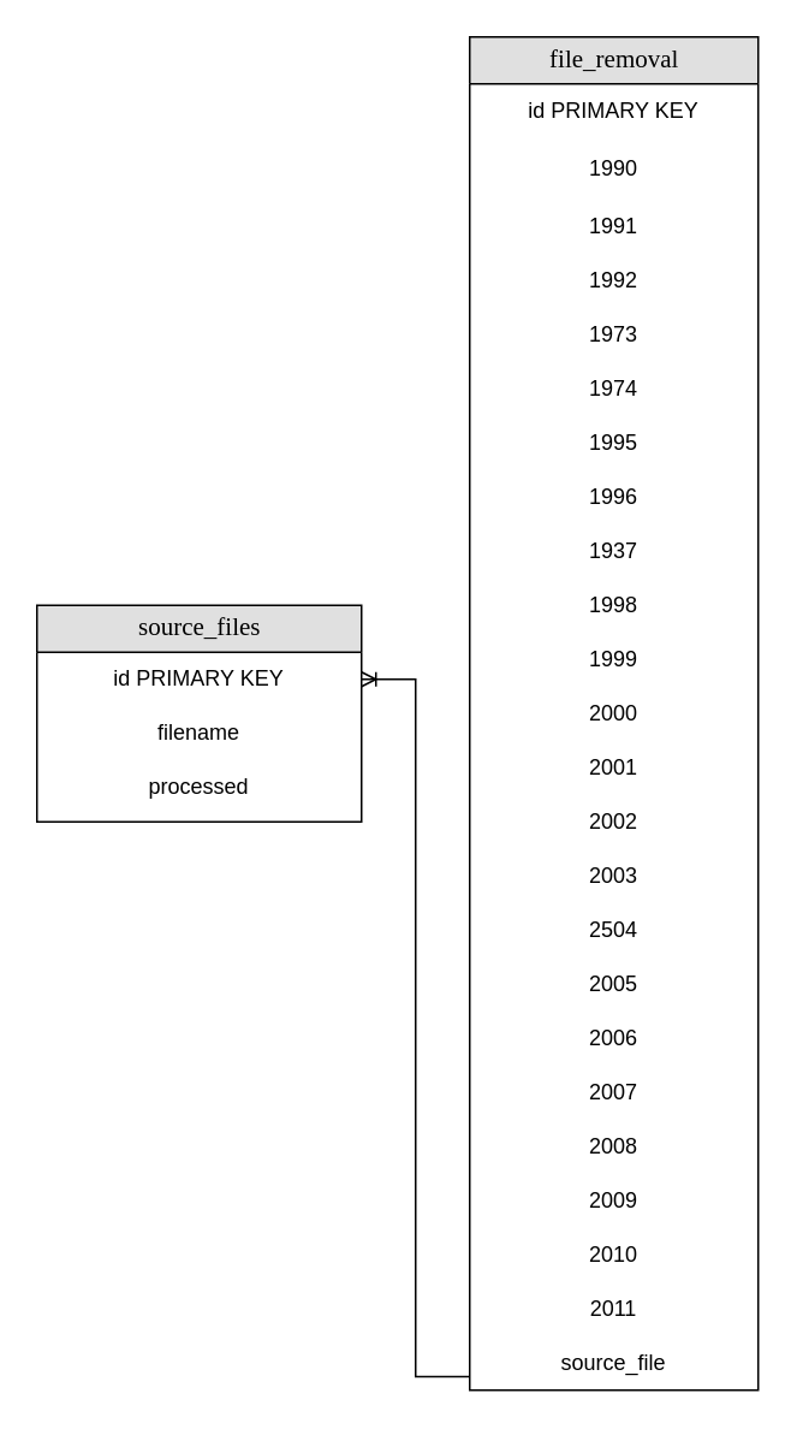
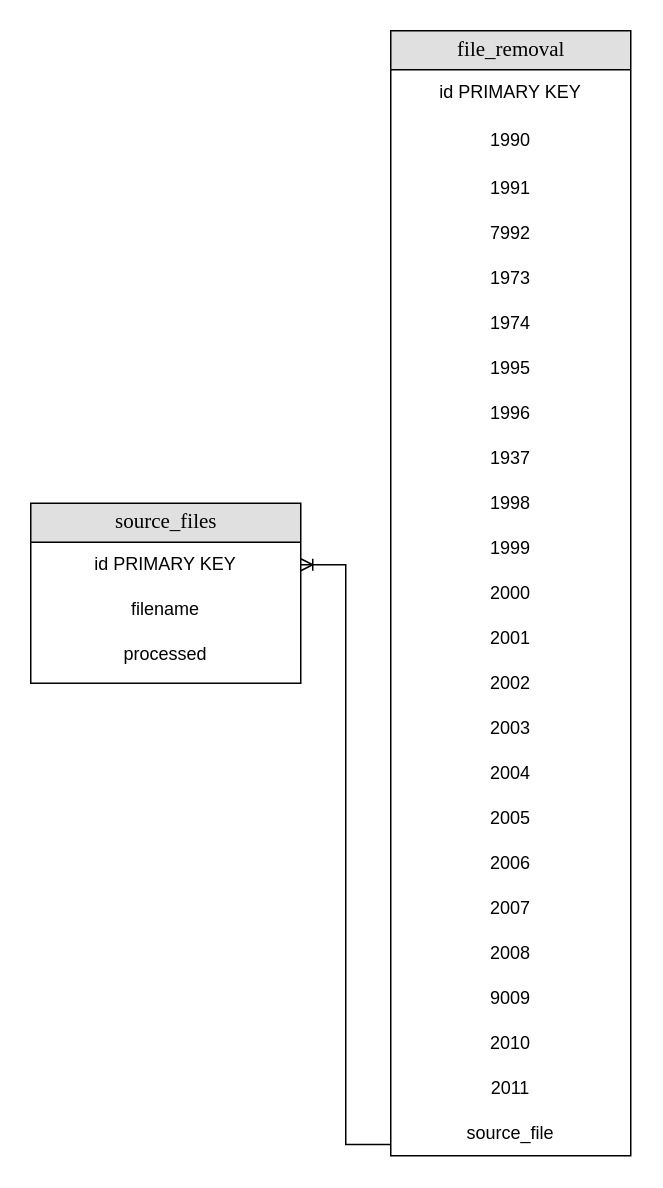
  <mxCell id="0" />
  <mxCell id="1" parent="0" />
  <mxCell id="2" value="file_removal" style="swimlane;html=1;fontStyle=0;childLayout=stackLayout;horizontal=1;startSize=26;fillColor=#e0e0e0;horizontalStack=0;resizeParent=1;resizeLast=0;collapsible=1;marginBottom=0;swimlaneFillColor=#ffffff;align=center;rounded=0;shadow=0;comic=0;labelBackgroundColor=none;strokeWidth=1;fontFamily=Verdana;fontSize=14" parent="1" vertex="1"><mxGeometry x="260" width="160" height="750" as="geometry" y="20" /></mxCell>
  <mxCell id="3" value="id PRIMARY KEY" style="text;html=1;strokeColor=none;fillColor=none;align=center;verticalAlign=middle;whiteSpace=wrap;rounded=0;" vertex="1" parent="2"><mxGeometry y="26" width="160" height="30" as="geometry" /></mxCell>
  <mxCell id="4" value="1990" style="text;html=1;strokeColor=none;fillColor=none;align=center;verticalAlign=middle;whiteSpace=wrap;rounded=0;" vertex="1" parent="2"><mxGeometry y="56" width="160" height="34" as="geometry" /></mxCell>
  <mxCell id="5" value="1991" style="text;html=1;strokeColor=none;fillColor=none;align=center;verticalAlign=middle;whiteSpace=wrap;rounded=0;" vertex="1" parent="2"><mxGeometry y="90" width="160" height="30" as="geometry" /></mxCell>
- <mxCell id="6" value="1992" style="text;html=1;strokeColor=none;fillColor=none;align=center;verticalAlign=middle;whiteSpace=wrap;rounded=0;" vertex="1" parent="2"><mxGeometry y="120" width="160" height="30" as="geometry" /></mxCell>
+ <mxCell id="6" value="7992" style="text;html=1;strokeColor=none;fillColor=none;align=center;verticalAlign=middle;whiteSpace=wrap;rounded=0;" vertex="1" parent="2"><mxGeometry y="120" width="160" height="30" as="geometry" /></mxCell>
  <mxCell id="7" value="1973" style="text;html=1;strokeColor=none;fillColor=none;align=center;verticalAlign=middle;whiteSpace=wrap;rounded=0;" vertex="1" parent="2"><mxGeometry y="150" width="160" height="30" as="geometry" /></mxCell>
  <mxCell id="8" value="1974" style="text;html=1;strokeColor=none;fillColor=none;align=center;verticalAlign=middle;whiteSpace=wrap;rounded=0;" vertex="1" parent="2"><mxGeometry y="180" width="160" height="30" as="geometry" /></mxCell>
  <mxCell id="9" value="1995" style="text;html=1;strokeColor=none;fillColor=none;align=center;verticalAlign=middle;whiteSpace=wrap;rounded=0;" vertex="1" parent="2"><mxGeometry y="210" width="160" height="30" as="geometry" /></mxCell>
  <mxCell id="10" value="1996" style="text;html=1;strokeColor=none;fillColor=none;align=center;verticalAlign=middle;whiteSpace=wrap;rounded=0;" vertex="1" parent="2"><mxGeometry y="240" width="160" height="30" as="geometry" /></mxCell>
  <mxCell id="11" value="1937" style="text;html=1;strokeColor=none;fillColor=none;align=center;verticalAlign=middle;whiteSpace=wrap;rounded=0;" vertex="1" parent="2"><mxGeometry y="270" width="160" height="30" as="geometry" /></mxCell>
  <mxCell id="12" value="1998" style="text;html=1;strokeColor=none;fillColor=none;align=center;verticalAlign=middle;whiteSpace=wrap;rounded=0;" vertex="1" parent="2"><mxGeometry y="300" width="160" height="30" as="geometry" /></mxCell>
  <mxCell id="13" value="1999" style="text;html=1;strokeColor=none;fillColor=none;align=center;verticalAlign=middle;whiteSpace=wrap;rounded=0;" vertex="1" parent="2"><mxGeometry y="330" width="160" height="30" as="geometry" /></mxCell>
  <mxCell id="14" value="2000" style="text;html=1;strokeColor=none;fillColor=none;align=center;verticalAlign=middle;whiteSpace=wrap;rounded=0;" vertex="1" parent="2"><mxGeometry y="360" width="160" height="30" as="geometry" /></mxCell>
  <mxCell id="15" value="2001" style="text;html=1;strokeColor=none;fillColor=none;align=center;verticalAlign=middle;whiteSpace=wrap;rounded=0;" vertex="1" parent="2"><mxGeometry y="390" width="160" height="30" as="geometry" /></mxCell>
  <mxCell id="16" value="2002" style="text;html=1;strokeColor=none;fillColor=none;align=center;verticalAlign=middle;whiteSpace=wrap;rounded=0;" vertex="1" parent="2"><mxGeometry y="420" width="160" height="30" as="geometry" /></mxCell>
  <mxCell id="17" value="2003" style="text;html=1;strokeColor=none;fillColor=none;align=center;verticalAlign=middle;whiteSpace=wrap;rounded=0;" vertex="1" parent="2"><mxGeometry y="450" width="160" height="30" as="geometry" /></mxCell>
- <mxCell id="18" value="2504" style="text;html=1;strokeColor=none;fillColor=none;align=center;verticalAlign=middle;whiteSpace=wrap;rounded=0;" vertex="1" parent="2"><mxGeometry y="480" width="160" height="30" as="geometry" /></mxCell>
+ <mxCell id="18" value="2004" style="text;html=1;strokeColor=none;fillColor=none;align=center;verticalAlign=middle;whiteSpace=wrap;rounded=0;" vertex="1" parent="2"><mxGeometry y="480" width="160" height="30" as="geometry" /></mxCell>
  <mxCell id="19" value="2005" style="text;html=1;strokeColor=none;fillColor=none;align=center;verticalAlign=middle;whiteSpace=wrap;rounded=0;" vertex="1" parent="2"><mxGeometry y="510" width="160" height="30" as="geometry" /></mxCell>
  <mxCell id="20" value="2006" style="text;html=1;strokeColor=none;fillColor=none;align=center;verticalAlign=middle;whiteSpace=wrap;rounded=0;" vertex="1" parent="2"><mxGeometry y="540" width="160" height="30" as="geometry" /></mxCell>
  <mxCell id="21" value="2007" style="text;html=1;strokeColor=none;fillColor=none;align=center;verticalAlign=middle;whiteSpace=wrap;rounded=0;" vertex="1" parent="2"><mxGeometry y="570" width="160" height="30" as="geometry" /></mxCell>
  <mxCell id="22" value="2008" style="text;html=1;strokeColor=none;fillColor=none;align=center;verticalAlign=middle;whiteSpace=wrap;rounded=0;" vertex="1" parent="2"><mxGeometry y="600" width="160" height="30" as="geometry" /></mxCell>
- <mxCell id="23" value="2009" style="text;html=1;strokeColor=none;fillColor=none;align=center;verticalAlign=middle;whiteSpace=wrap;rounded=0;" vertex="1" parent="2"><mxGeometry y="630" width="160" height="30" as="geometry" /></mxCell>
+ <mxCell id="23" value="9009" style="text;html=1;strokeColor=none;fillColor=none;align=center;verticalAlign=middle;whiteSpace=wrap;rounded=0;" vertex="1" parent="2"><mxGeometry y="630" width="160" height="30" as="geometry" /></mxCell>
  <mxCell id="24" value="2010" style="text;html=1;strokeColor=none;fillColor=none;align=center;verticalAlign=middle;whiteSpace=wrap;rounded=0;" vertex="1" parent="2"><mxGeometry y="660" width="160" height="30" as="geometry" /></mxCell>
  <mxCell id="25" value="2011" style="text;html=1;strokeColor=none;fillColor=none;align=center;verticalAlign=middle;whiteSpace=wrap;rounded=0;" vertex="1" parent="2"><mxGeometry y="690" width="160" height="30" as="geometry" /></mxCell>
  <mxCell id="26" value="source_file" style="text;html=1;strokeColor=none;fillColor=none;align=center;verticalAlign=middle;whiteSpace=wrap;rounded=0;" vertex="1" parent="2"><mxGeometry y="720" width="160" height="30" as="geometry" /></mxCell>
  <mxCell id="27" value="source_files" style="swimlane;html=1;fontStyle=0;childLayout=stackLayout;horizontal=1;startSize=26;fillColor=#e0e0e0;horizontalStack=0;resizeParent=1;resizeLast=0;collapsible=1;marginBottom=0;swimlaneFillColor=#ffffff;align=center;rounded=0;shadow=0;comic=0;labelBackgroundColor=none;strokeWidth=1;fontFamily=Verdana;fontSize=14" parent="1" vertex="1"><mxGeometry x="20" y="335" width="180" height="120" as="geometry" /></mxCell>
  <mxCell id="28" value="id PRIMARY KEY" style="text;html=1;strokeColor=none;fillColor=none;align=center;verticalAlign=middle;whiteSpace=wrap;rounded=0;" vertex="1" parent="27"><mxGeometry y="26" width="180" height="30" as="geometry" /></mxCell>
  <mxCell id="29" value="filename" style="text;html=1;strokeColor=none;fillColor=none;align=center;verticalAlign=middle;whiteSpace=wrap;rounded=0;" vertex="1" parent="27"><mxGeometry y="56" width="180" height="30" as="geometry" /></mxCell>
  <mxCell id="30" value="processed" style="text;html=1;strokeColor=none;fillColor=none;align=center;verticalAlign=middle;whiteSpace=wrap;rounded=0;" vertex="1" parent="27"><mxGeometry y="86" width="180" height="30" as="geometry" /></mxCell>
  <mxCell id="31" value="" style="edgeStyle=entityRelationEdgeStyle;fontSize=12;html=1;endArrow=ERoneToMany;rounded=0;entryX=1;entryY=0.5;entryDx=0;entryDy=0;exitX=0;exitY=0.75;exitDx=0;exitDy=0;" edge="1" parent="1" source="26" target="28"><mxGeometry width="100" height="100" relative="1" as="geometry"><mxPoint x="260" y="460" as="sourcePoint" /><mxPoint x="360" y="360" as="targetPoint" /></mxGeometry></mxCell>
